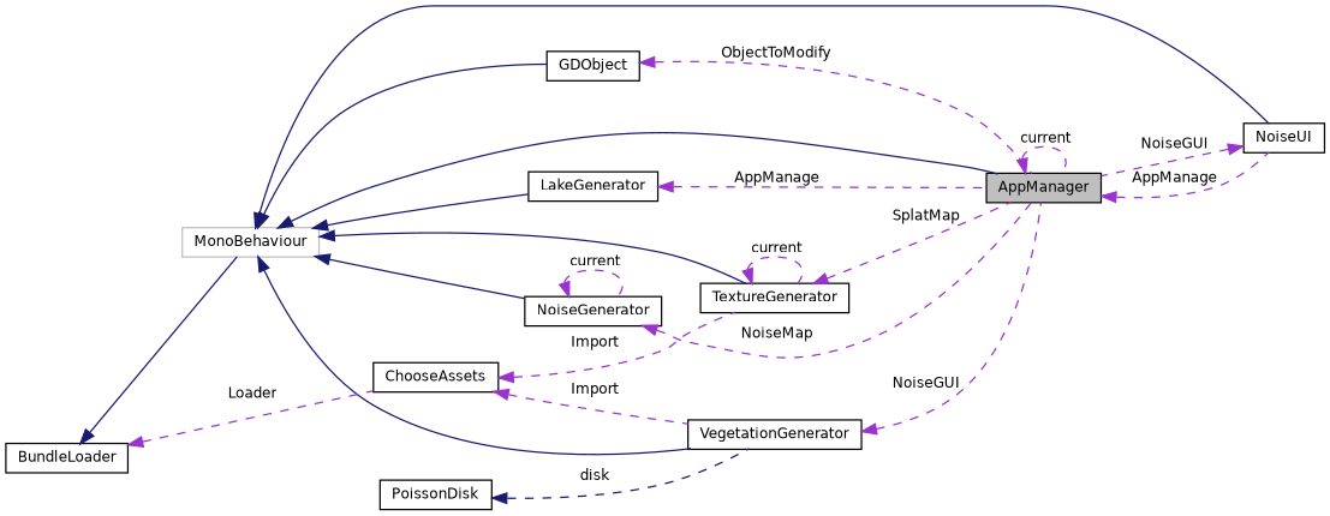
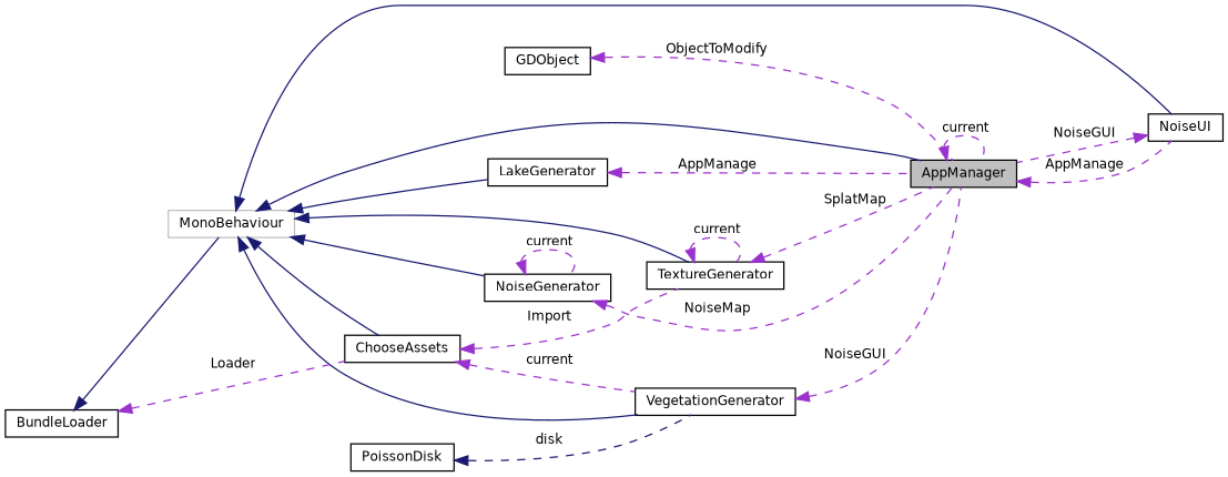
  digraph {
    rankdir=LR
    node [color=black fillcolor=white fontname=Helvetica fontsize=10 shape=record style=filled]
    edge [color=darkorchid3 dir=back fontname=Helvetica fontsize=10 labelfontname=Helvetica labelfontsize=10 style=dashed]
    n1 [fillcolor=grey75 fontcolor=black height=0.2 label=AppManager width=0.4]
    n2 [height=0.2 label=NoiseUI width=0.4]
    n3 [color=grey75 height=0.2 label=MonoBehaviour width=0.4]
    n4 [height=0.2 label=VegetationGenerator width=0.4]
    n5 [height=0.2 label=ChooseAssets width=0.4]
    n6 [height=0.2 label=TextureGenerator width=0.4]
    n7 [height=0.2 label=NoiseGenerator width=0.4]
    n8 [height=0.2 label=LakeGenerator width=0.4]
    n9 [height=0.2 label=BundleLoader width=0.4]
    n10 [height=0.2 label=PoissonDisk width=0.4]
    n11 [height=0.2 label=GDObject width=0.4]
    n1 -> n1 [label=" current"]
    n1 -> n2 [label=" AppManage"]
    n2 -> n1 [label=" NoiseGUI"]
    n3 -> n1 [color=midnightblue style=solid]
    n3 -> n2 [color=midnightblue style=solid]
    n3 -> n4 [color=midnightblue style=solid]
-   n3 -> n11 [color=midnightblue style=solid]
+   n3 -> n5 [color=midnightblue style=solid]
    n3 -> n6 [color=midnightblue style=solid]
    n3 -> n7 [color=midnightblue style=solid]
    n3 -> n8 [color=midnightblue style=solid]
    n4 -> n1 [label=" NoiseGUI"]
-   n5 -> n4 [label=" Import"]
+   n5 -> n4 [label=" current"]
    n5 -> n6 [label=" Import"]
    n6 -> n1 [label=" SplatMap"]
    n6 -> n6 [label=" current"]
    n7 -> n1 [label=" NoiseMap"]
    n7 -> n7 [label=" current"]
    n8 -> n1 [label=" AppManage"]
    n9 -> n3 [color=midnightblue style=solid]
    n9 -> n5 [label=" Loader"]
    n10 -> n4 [color=midnightblue label=" disk"]
    n11 -> n1 [label=" ObjectToModify"]
  }
